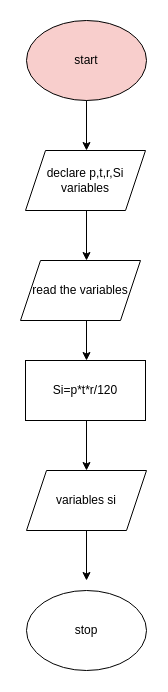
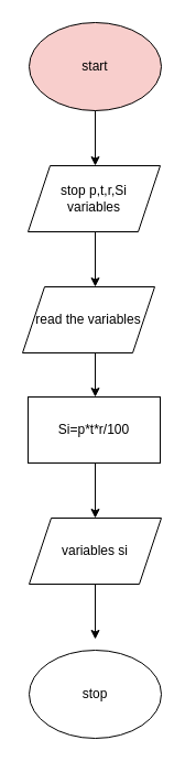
  <mxCell id="0" />
  <mxCell id="1" parent="0" />
  <mxCell id="2" value="start" style="ellipse;whiteSpace=wrap;html=1;fillColor=#f8cecc;" vertex="1" parent="1"><mxGeometry x="26" width="120" height="80" as="geometry" y="20" /></mxCell>
  <mxCell id="3" value="" style="endArrow=classic;html=1;rounded=0;" edge="1" parent="1"><mxGeometry width="50" height="50" relative="1" as="geometry"><mxPoint x="86" y="100" as="sourcePoint" /><mxPoint x="86" y="150" as="targetPoint" /></mxGeometry></mxCell>
- <mxCell id="4" value="declare p,t,r,Si&lt;br&gt;variables" style="shape=parallelogram;perimeter=parallelogramPerimeter;whiteSpace=wrap;html=1;fixedSize=1;" vertex="1" parent="1"><mxGeometry x="25" y="150" width="120" height="60" as="geometry" /></mxCell>
+ <mxCell id="4" value="stop p,t,r,Si&lt;br&gt;variables" style="shape=parallelogram;perimeter=parallelogramPerimeter;whiteSpace=wrap;html=1;fixedSize=1;" vertex="1" parent="1"><mxGeometry x="25" y="150" width="120" height="60" as="geometry" /></mxCell>
  <mxCell id="5" value="" style="endArrow=classic;html=1;rounded=0;" edge="1" parent="1"><mxGeometry width="50" height="50" relative="1" as="geometry"><mxPoint x="86" y="210" as="sourcePoint" /><mxPoint x="86" y="260" as="targetPoint" /></mxGeometry></mxCell>
  <mxCell id="6" value="read the variables" style="shape=parallelogram;perimeter=parallelogramPerimeter;whiteSpace=wrap;html=1;fixedSize=1;" vertex="1" parent="1"><mxGeometry x="20" y="260" width="120" height="60" as="geometry" /></mxCell>
  <mxCell id="7" value="" style="endArrow=classic;html=1;rounded=0;" edge="1" parent="1"><mxGeometry width="50" height="50" relative="1" as="geometry"><mxPoint x="86" y="320" as="sourcePoint" /><mxPoint x="86" y="360" as="targetPoint" /></mxGeometry></mxCell>
- <mxCell id="8" value="Si=p*t*r/120" style="rounded=0;whiteSpace=wrap;html=1;" vertex="1" parent="1"><mxGeometry x="25" y="360" width="120" height="60" as="geometry" /></mxCell>
+ <mxCell id="8" value="Si=p*t*r/100" style="rounded=0;whiteSpace=wrap;html=1;" vertex="1" parent="1"><mxGeometry x="25" y="360" width="120" height="60" as="geometry" /></mxCell>
  <mxCell id="9" value="" style="endArrow=classic;html=1;rounded=0;" edge="1" parent="1"><mxGeometry width="50" height="50" relative="1" as="geometry"><mxPoint x="86" y="420" as="sourcePoint" /><mxPoint x="86" y="470" as="targetPoint" /></mxGeometry></mxCell>
  <mxCell id="10" value="variables si" style="shape=parallelogram;perimeter=parallelogramPerimeter;whiteSpace=wrap;html=1;fixedSize=1;" vertex="1" parent="1"><mxGeometry x="26" y="470" width="120" height="60" as="geometry" /></mxCell>
  <mxCell id="11" value="" style="endArrow=classic;html=1;rounded=0;" edge="1" parent="1"><mxGeometry width="50" height="50" relative="1" as="geometry"><mxPoint x="86" y="530" as="sourcePoint" /><mxPoint x="86" y="580" as="targetPoint" /></mxGeometry></mxCell>
  <mxCell id="12" value="stop" style="ellipse;whiteSpace=wrap;html=1;" vertex="1" parent="1"><mxGeometry x="26" y="590" width="120" height="80" as="geometry" /></mxCell>
